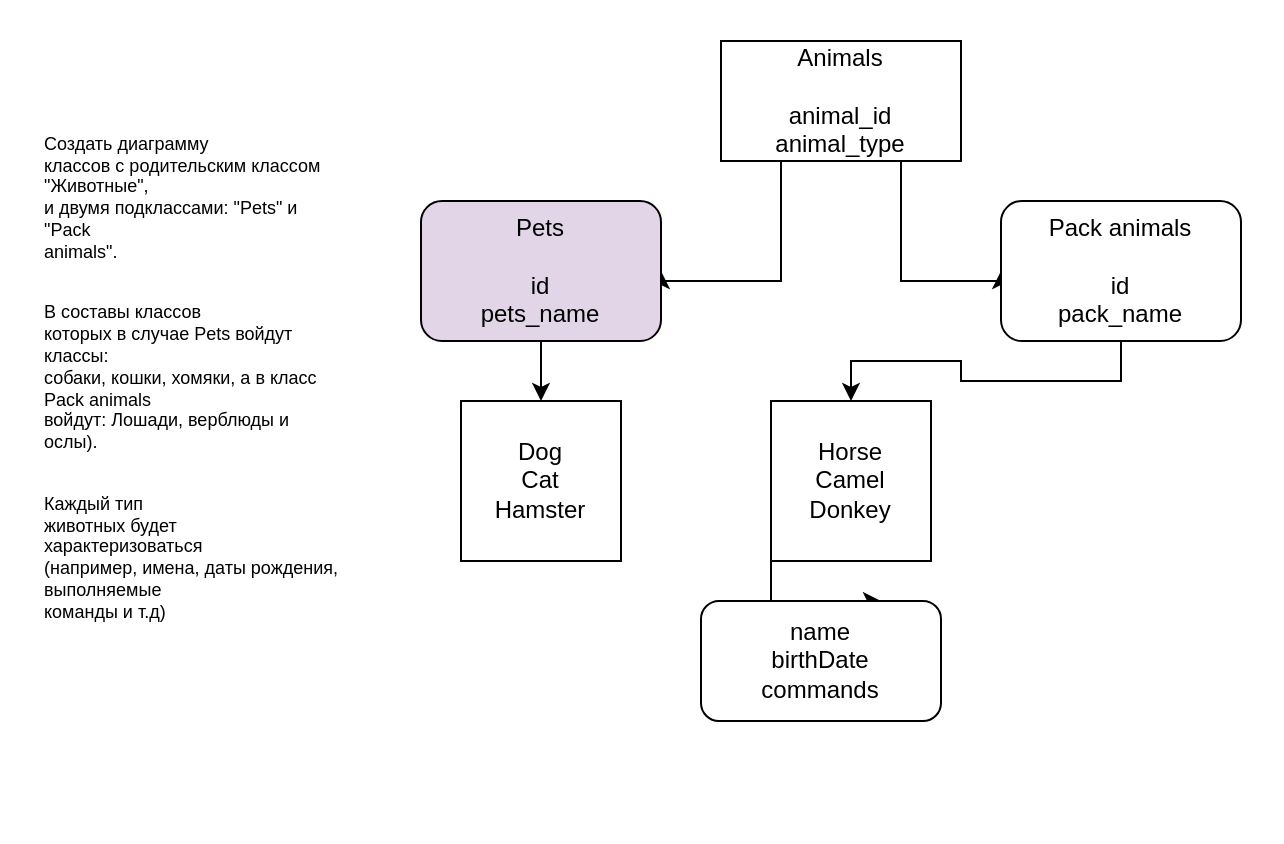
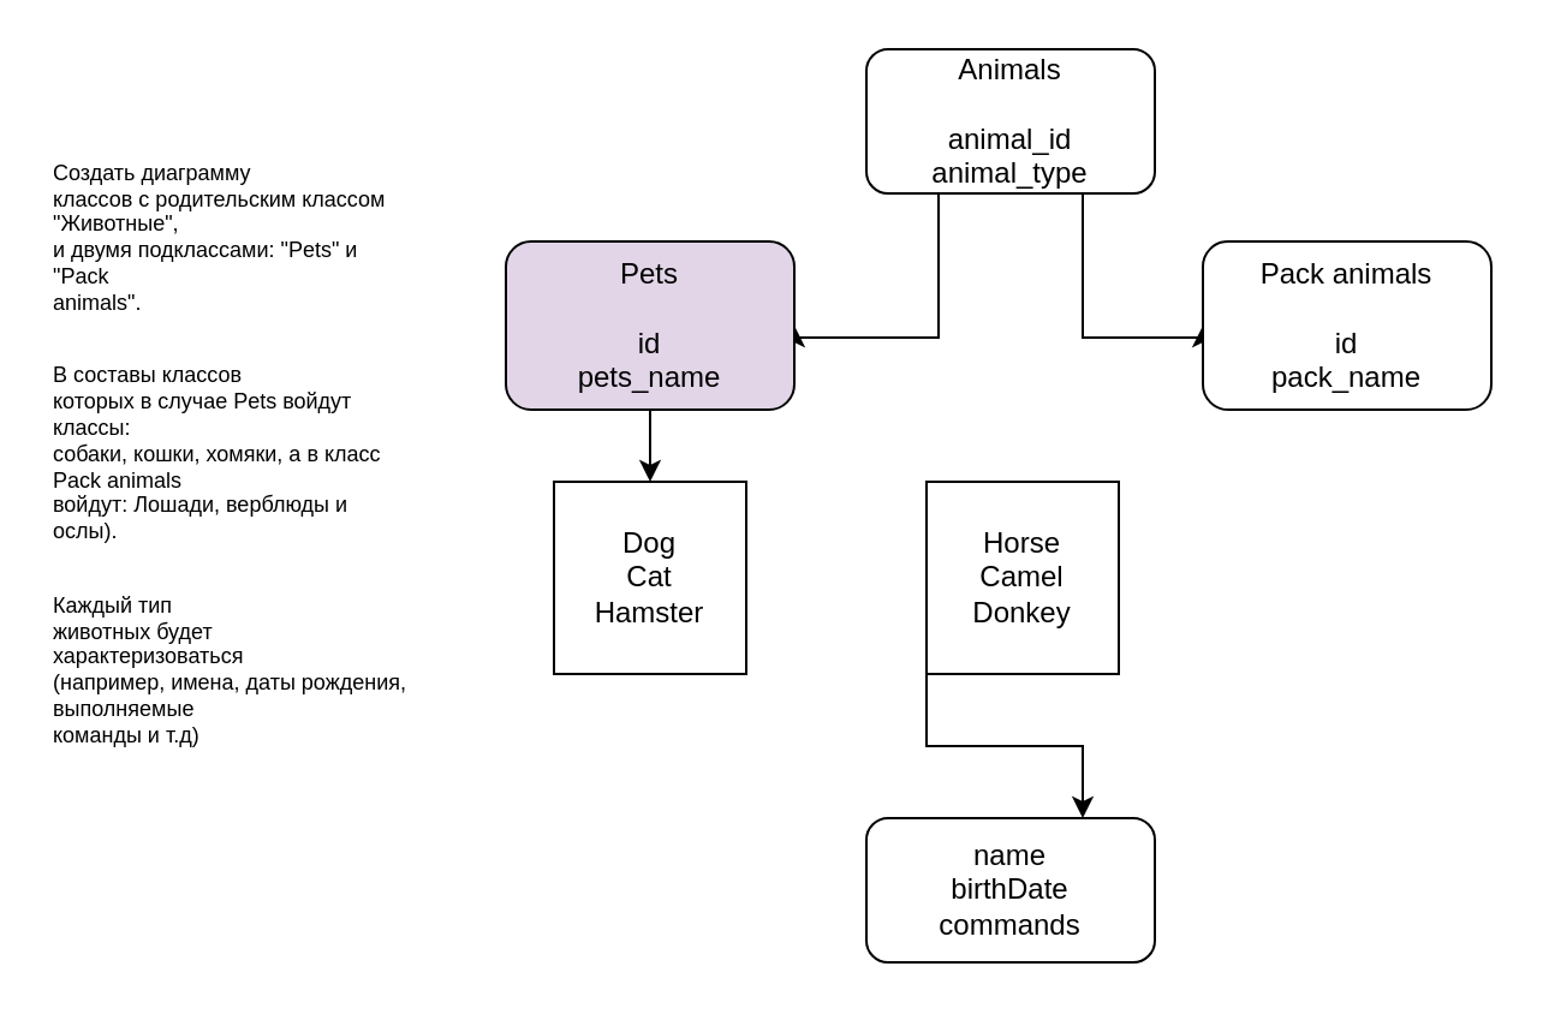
  <mxCell id="0" />
  <mxCell id="1" parent="0" />
  <mxCell id="2" value="&#10;&lt;p style=&quot;margin-bottom: 0cm; font-size: 9px;&quot;&gt;&lt;font style=&quot;font-size: 9px;&quot;&gt;Создать диаграмму&#10;классов с родительским классом &quot;Животные&quot;,&#10;и двумя подклассами: &quot;Pets&quot; и &quot;Pack&#10;animals&quot;.&lt;/font&gt;&lt;/p&gt;&#10;&lt;p style=&quot;margin-bottom: 0cm; font-size: 9px;&quot;&gt;&lt;font style=&quot;font-size: 9px;&quot;&gt;В составы классов&#10;которых в случае Pets войдут классы:&#10;собаки, кошки, хомяки, а в класс Pack animals&#10;войдут: Лошади, верблюды и ослы).&lt;/font&gt;&lt;/p&gt;&#10;&lt;p style=&quot;margin-bottom: 0cm; font-size: 9px;&quot;&gt;&lt;font style=&quot;font-size: 9px;&quot;&gt;Каждый тип&#10;животных будет характеризоваться&#10;(например, имена, даты рождения, выполняемые&#10;команды и т.д)&lt;/font&gt;&lt;/p&gt;&#10;&#10;" style="text;html=1;whiteSpace=wrap;overflow=hidden;rounded=0;fontSize=9;" parent="1" vertex="1"><mxGeometry x="20" y="40" width="150" height="290" as="geometry" /></mxCell>
  <mxCell id="3" style="edgeStyle=orthogonalEdgeStyle;rounded=0;orthogonalLoop=1;jettySize=auto;html=1;exitX=0.25;exitY=1;exitDx=0;exitDy=0;entryX=1;entryY=0.5;entryDx=0;entryDy=0;" parent="1" source="5" target="7" edge="1"><mxGeometry relative="1" as="geometry"><Array as="points"><mxPoint x="390" y="140" /><mxPoint x="330" y="140" /></Array></mxGeometry></mxCell>
  <mxCell id="4" style="edgeStyle=orthogonalEdgeStyle;rounded=0;orthogonalLoop=1;jettySize=auto;html=1;exitX=0.75;exitY=1;exitDx=0;exitDy=0;entryX=0;entryY=0.5;entryDx=0;entryDy=0;" parent="1" source="5" target="9" edge="1"><mxGeometry relative="1" as="geometry"><Array as="points"><mxPoint x="450" y="140" /><mxPoint x="500" y="140" /></Array></mxGeometry></mxCell>
- <mxCell id="5" value="Animals&lt;div&gt;&lt;br&gt;&lt;/div&gt;&lt;div&gt;animal_id&lt;div&gt;animal_type&lt;/div&gt;&lt;/div&gt;" style="rounded=0;whiteSpace=wrap;html=1;" parent="1" vertex="1"><mxGeometry x="360" width="120" height="60" as="geometry" y="20" /></mxCell>
+ <mxCell id="5" value="Animals&lt;div&gt;&lt;br&gt;&lt;/div&gt;&lt;div&gt;animal_id&lt;div&gt;animal_type&lt;/div&gt;&lt;/div&gt;" style="whiteSpace=wrap;html=1;rounded=1;" parent="1" vertex="1"><mxGeometry x="360" width="120" height="60" as="geometry" y="20" /></mxCell>
  <mxCell id="6" style="edgeStyle=orthogonalEdgeStyle;rounded=0;orthogonalLoop=1;jettySize=auto;html=1;exitX=0.5;exitY=1;exitDx=0;exitDy=0;entryX=0.5;entryY=0;entryDx=0;entryDy=0;" parent="1" source="7" target="10" edge="1"><mxGeometry relative="1" as="geometry" /></mxCell>
  <mxCell id="7" value="Pets&lt;div&gt;&lt;br&gt;&lt;/div&gt;&lt;div&gt;id&lt;/div&gt;&lt;div&gt;pets_name&lt;/div&gt;" style="rounded=1;whiteSpace=wrap;html=1;fillColor=#e1d5e7;" parent="1" vertex="1"><mxGeometry x="210" y="100" width="120" height="70" as="geometry" /></mxCell>
- <mxCell id="8" style="edgeStyle=orthogonalEdgeStyle;rounded=0;orthogonalLoop=1;jettySize=auto;html=1;exitX=0.5;exitY=1;exitDx=0;exitDy=0;entryX=0.5;entryY=0;entryDx=0;entryDy=0;" parent="1" source="9" target="12" edge="1"><mxGeometry relative="1" as="geometry" /></mxCell>
  <mxCell id="9" value="Pack animals&lt;div&gt;&lt;div&gt;&lt;br&gt;&lt;/div&gt;&lt;div&gt;id&lt;/div&gt;&lt;div&gt;pack_name&lt;/div&gt;&lt;/div&gt;" style="rounded=1;whiteSpace=wrap;html=1;" parent="1" vertex="1"><mxGeometry x="500" y="100" width="120" height="70" as="geometry" /></mxCell>
  <mxCell id="10" value="Dog&lt;div&gt;Cat&lt;/div&gt;&lt;div&gt;Hamster&lt;/div&gt;" style="whiteSpace=wrap;html=1;aspect=fixed;" parent="1" vertex="1"><mxGeometry x="230" y="200" width="80" height="80" as="geometry" /></mxCell>
  <mxCell id="11" style="edgeStyle=orthogonalEdgeStyle;rounded=0;orthogonalLoop=1;jettySize=auto;html=1;exitX=0;exitY=1;exitDx=0;exitDy=0;entryX=0.75;entryY=0;entryDx=0;entryDy=0;" parent="1" source="12" target="13" edge="1"><mxGeometry relative="1" as="geometry" /></mxCell>
  <mxCell id="12" value="Horse&lt;div&gt;Camel&lt;/div&gt;&lt;div&gt;Donkey&lt;/div&gt;" style="whiteSpace=wrap;html=1;aspect=fixed;" parent="1" vertex="1"><mxGeometry x="385" y="200" width="80" height="80" as="geometry" /></mxCell>
- <mxCell id="13" value="name&lt;div&gt;birthDate&lt;/div&gt;&lt;div&gt;commands&lt;/div&gt;" style="rounded=1;whiteSpace=wrap;html=1;" parent="1" vertex="1"><mxGeometry x="350" y="300" width="120" height="60" as="geometry" /></mxCell>
+ <mxCell id="13" value="name&lt;div&gt;birthDate&lt;/div&gt;&lt;div&gt;commands&lt;/div&gt;" style="rounded=1;whiteSpace=wrap;html=1;" parent="1" vertex="1"><mxGeometry x="360" y="340" width="120" height="60" as="geometry" /></mxCell>
